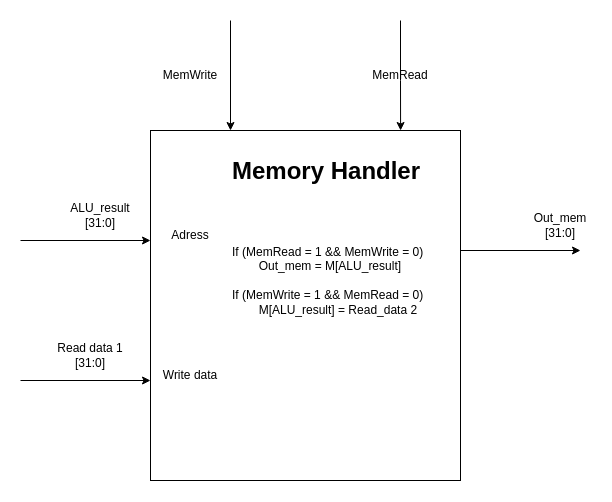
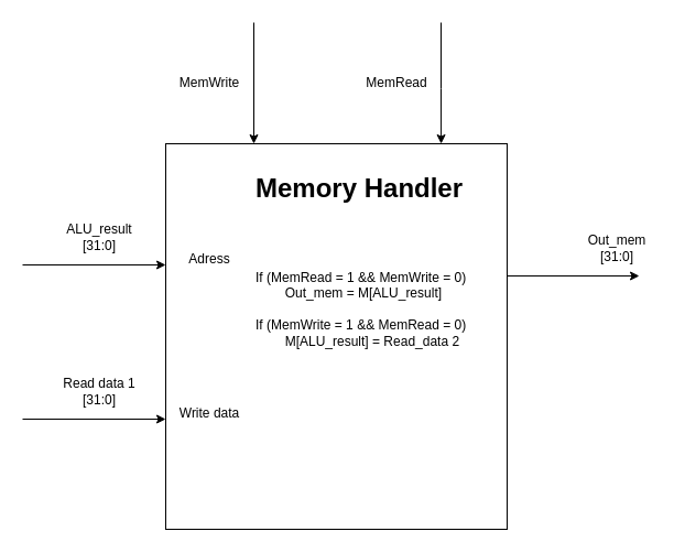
  <mxCell id="0" />
  <mxCell id="1" parent="0" />
  <mxCell id="2" value="" style="rounded=0;whiteSpace=wrap;html=1;" parent="1" vertex="1"><mxGeometry x="150" y="130" width="310" height="350" as="geometry" /></mxCell>
  <mxCell id="3" value="" style="endArrow=classic;html=1;rounded=0;entryX=-0.006;entryY=0.804;entryDx=0;entryDy=0;entryPerimeter=0;" parent="1" edge="1"><mxGeometry width="50" height="50" relative="1" as="geometry"><mxPoint x="20" y="380" as="sourcePoint" /><mxPoint x="150" y="380" as="targetPoint" /></mxGeometry></mxCell>
  <mxCell id="4" value="Read data 1 [31:0]" style="text;html=1;align=center;verticalAlign=middle;whiteSpace=wrap;rounded=0;" parent="1" vertex="1"><mxGeometry x="50" y="340" width="80" height="30" as="geometry" /></mxCell>
  <mxCell id="5" value="" style="endArrow=classic;html=1;rounded=0;" parent="1" edge="1"><mxGeometry width="50" height="50" relative="1" as="geometry"><mxPoint x="20" y="240" as="sourcePoint" /><mxPoint x="150" y="240" as="targetPoint" /></mxGeometry></mxCell>
- <mxCell id="6" value="ALU_result [31:0]" style="text;html=1;align=center;verticalAlign=middle;whiteSpace=wrap;rounded=0;" parent="1" vertex="1"><mxGeometry x="60" y="200" width="80" height="30" as="geometry" /></mxCell>
+ <mxCell id="6" value="ALU_result [31:0]" style="text;html=1;align=center;verticalAlign=middle;whiteSpace=wrap;rounded=0;" parent="1" vertex="1"><mxGeometry x="50" y="200" width="80" height="30" as="geometry" /></mxCell>
  <mxCell id="7" value="Write data" style="text;html=1;align=center;verticalAlign=middle;whiteSpace=wrap;rounded=0;" parent="1" vertex="1"><mxGeometry x="160" y="360" width="60" height="30" as="geometry" /></mxCell>
  <mxCell id="8" value="Adress" style="text;html=1;align=center;verticalAlign=middle;whiteSpace=wrap;rounded=0;" parent="1" vertex="1"><mxGeometry x="160" y="220" width="60" height="30" as="geometry" /></mxCell>
  <mxCell id="9" value="" style="endArrow=classic;html=1;rounded=0;entryX=0.342;entryY=-0.002;entryDx=0;entryDy=0;entryPerimeter=0;" parent="1" edge="1"><mxGeometry width="50" height="50" relative="1" as="geometry"><mxPoint x="230" y="20" as="sourcePoint" /><mxPoint x="230" y="130" as="targetPoint" /><Array as="points" /></mxGeometry></mxCell>
  <mxCell id="10" value="MemWrite" style="text;html=1;align=center;verticalAlign=middle;whiteSpace=wrap;rounded=0;" parent="1" vertex="1"><mxGeometry x="160" y="60" width="60" height="30" as="geometry" /></mxCell>
  <mxCell id="11" value="" style="endArrow=classic;html=1;rounded=0;entryX=0.839;entryY=0;entryDx=0;entryDy=0;entryPerimeter=0;" parent="1" edge="1"><mxGeometry width="50" height="50" relative="1" as="geometry"><mxPoint x="400" y="20" as="sourcePoint" /><mxPoint x="400.09" y="130" as="targetPoint" /><Array as="points"><mxPoint x="400" y="80" /></Array></mxGeometry></mxCell>
- <mxCell id="12" value="MemRead" style="text;html=1;align=center;verticalAlign=middle;whiteSpace=wrap;rounded=0;" parent="1" vertex="1"><mxGeometry x="370" y="60" width="60" height="30" as="geometry" /></mxCell>
+ <mxCell id="12" value="MemRead" style="text;html=1;align=center;verticalAlign=middle;whiteSpace=wrap;rounded=0;" parent="1" vertex="1"><mxGeometry x="330" y="60" width="60" height="30" as="geometry" /></mxCell>
  <mxCell id="13" value="" style="endArrow=classic;html=1;rounded=0;" parent="1" edge="1"><mxGeometry width="50" height="50" relative="1" as="geometry"><mxPoint x="460" y="250" as="sourcePoint" /><mxPoint x="580" y="250" as="targetPoint" /></mxGeometry></mxCell>
  <mxCell id="14" value="&lt;h1 style=&quot;margin-top: 0px;&quot;&gt;Memory Handler&lt;/h1&gt;&lt;div&gt;&lt;br&gt;&lt;/div&gt;&lt;div&gt;&lt;br&gt;&lt;/div&gt;&lt;div&gt;&lt;br&gt;&lt;/div&gt;&lt;div&gt;If (MemRead = 1 &amp;amp;&amp;amp; MemWrite = 0)&amp;nbsp;&lt;/div&gt;&lt;div&gt;&lt;span style=&quot;white-space: pre;&quot;&gt;&#09;&lt;/span&gt;Out_mem = M[ALU_result]&lt;br&gt;&lt;/div&gt;&lt;div&gt;&lt;br&gt;&lt;/div&gt;&lt;div&gt;If (MemWrite = 1 &amp;amp;&amp;amp; MemRead = 0)&lt;/div&gt;&lt;div&gt;&lt;span style=&quot;white-space: pre;&quot;&gt;&#09;&lt;/span&gt;M[ALU_result] = Read_data 2&lt;br&gt;&lt;/div&gt;" style="text;html=1;whiteSpace=wrap;overflow=hidden;rounded=0;" parent="1" vertex="1"><mxGeometry x="230" y="150" width="200" height="290" as="geometry" /></mxCell>
  <mxCell id="15" value="Out_mem [31:0]" style="text;html=1;align=center;verticalAlign=middle;whiteSpace=wrap;rounded=0;" parent="1" vertex="1"><mxGeometry x="530" y="210" width="60" height="30" as="geometry" /></mxCell>
